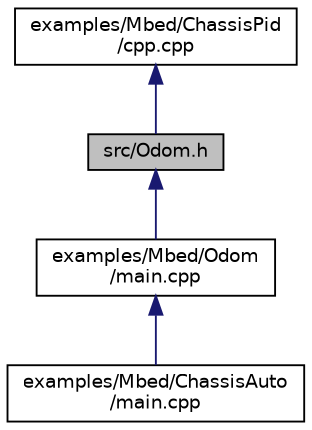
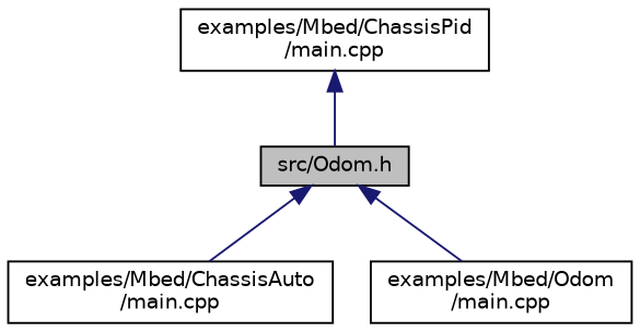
  digraph {
    node [color=black fillcolor=white fontname=Helvetica fontsize=10 shape=record style=filled]
    edge [color=midnightblue dir=back fontname=Helvetica fontsize=10 labelfontname=Helvetica labelfontsize=10 style=solid]
    n1 [fillcolor=grey75 fontcolor=black height=0.2 label="src/Odom.h" width=0.4]
    n2 [height=0.2 label="examples/Mbed/ChassisAuto\l/main.cpp" width=0.4]
    n3 [height=0.2 label="examples/Mbed/Odom\l/main.cpp" width=0.4]
-   n4 [height=0.2 label="examples/Mbed/ChassisPid\l/cpp.cpp" width=0.4]
-   n3 -> n2
+   n4 [height=0.2 label="examples/Mbed/ChassisPid\l/main.cpp" width=0.4]
+   n1 -> n2
    n1 -> n3
    n4 -> n1
  }
